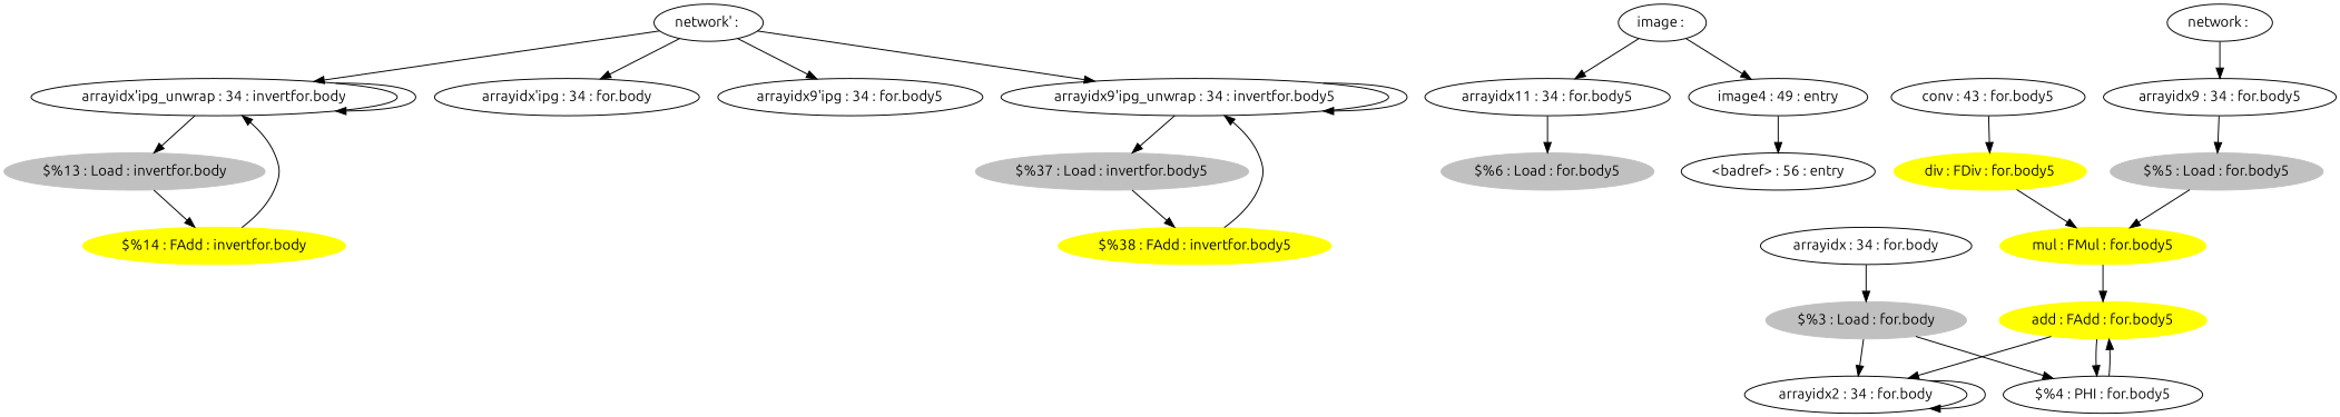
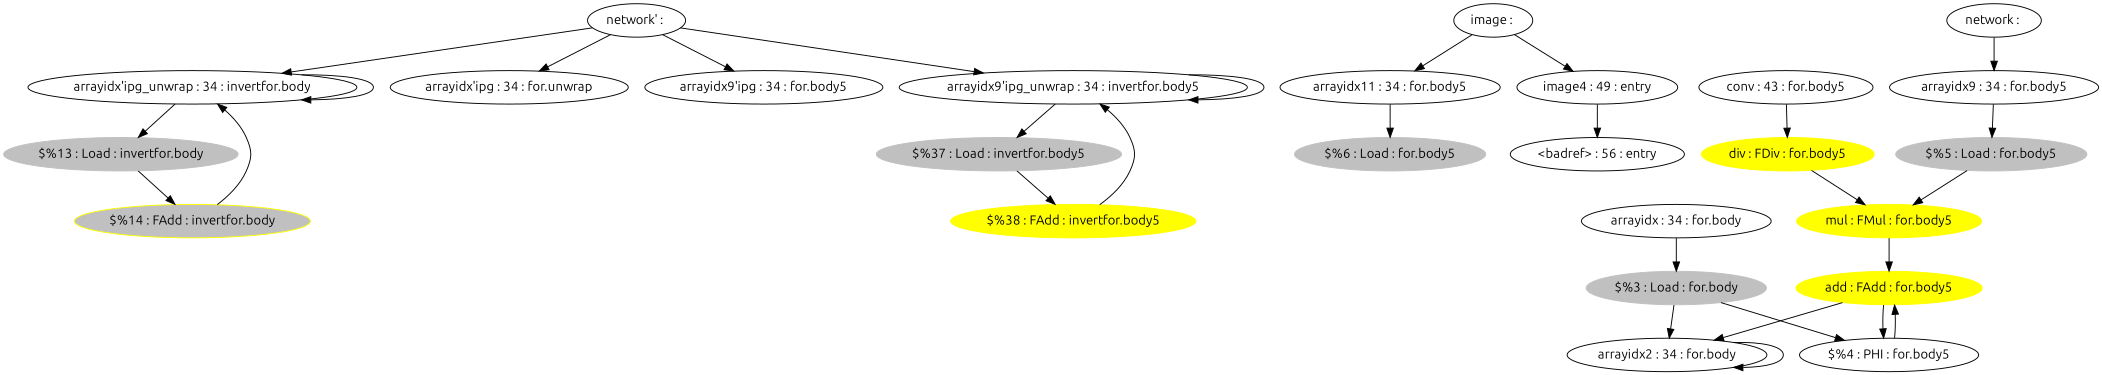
  digraph {
    fontname=Ubuntu
    node [fontname=Ubuntu]
    edge [fontname=Ubuntu]
    "arrayidx'ipg_unwrap : 34 : invertfor.body"
    "$%13 : Load : invertfor.body" [color=gray style=filled]
-   "$%14 : FAdd : invertfor.body" [color=yellow style=filled]
+   "$%14 : FAdd : invertfor.body" [color=yellow style=filled fillcolor=gray]
    "$%6 : Load : for.body5" [color=gray style=filled]
    "arrayidx11 : 34 : for.body5"
    "div : FDiv : for.body5" [color=yellow style=filled]
    "conv : 43 : for.body5"
    "$%3 : Load : for.body" [color=gray style=filled]
    "$%4 : PHI : for.body5"
    "arrayidx2 : 34 : for.body"
    "arrayidx : 34 : for.body"
    "add : FAdd : for.body5" [color=yellow style=filled]
    "$%5 : Load : for.body5" [color=gray style=filled]
    "mul : FMul : for.body5" [color=yellow style=filled]
    "image : "
    "image4 : 49 : entry"
    "<badref> : 56 : entry"
    "network : "
    "arrayidx9 : 34 : for.body5"
    "network' : "
-   "arrayidx'ipg : 34 : for.body"
+   "arrayidx'ipg : 34 : for.body" [label="arrayidx'ipg : 34 : for.unwrap"]
    "arrayidx9'ipg : 34 : for.body5"
    "arrayidx9'ipg_unwrap : 34 : invertfor.body5"
    "$%37 : Load : invertfor.body5" [color=gray style=filled]
    "$%38 : FAdd : invertfor.body5" [color=yellow style=filled]
    "arrayidx'ipg_unwrap : 34 : invertfor.body" -> "arrayidx'ipg_unwrap : 34 : invertfor.body"
    "arrayidx'ipg_unwrap : 34 : invertfor.body" -> "$%13 : Load : invertfor.body"
    "$%13 : Load : invertfor.body" -> "$%14 : FAdd : invertfor.body"
    "$%14 : FAdd : invertfor.body" -> "arrayidx'ipg_unwrap : 34 : invertfor.body"
    "arrayidx11 : 34 : for.body5" -> "$%6 : Load : for.body5"
    "div : FDiv : for.body5" -> "mul : FMul : for.body5"
    "conv : 43 : for.body5" -> "div : FDiv : for.body5"
    "$%3 : Load : for.body" -> "$%4 : PHI : for.body5"
    "$%3 : Load : for.body" -> "arrayidx2 : 34 : for.body"
    "$%4 : PHI : for.body5" -> "add : FAdd : for.body5"
    "arrayidx2 : 34 : for.body" -> "arrayidx2 : 34 : for.body"
    "arrayidx : 34 : for.body" -> "$%3 : Load : for.body"
    "add : FAdd : for.body5" -> "$%4 : PHI : for.body5"
    "add : FAdd : for.body5" -> "arrayidx2 : 34 : for.body"
    "$%5 : Load : for.body5" -> "mul : FMul : for.body5"
    "mul : FMul : for.body5" -> "add : FAdd : for.body5"
    "image : " -> "arrayidx11 : 34 : for.body5"
    "image : " -> "image4 : 49 : entry"
    "image4 : 49 : entry" -> "<badref> : 56 : entry"
    "network : " -> "arrayidx9 : 34 : for.body5"
    "arrayidx9 : 34 : for.body5" -> "$%5 : Load : for.body5"
    "network' : " -> "arrayidx'ipg_unwrap : 34 : invertfor.body"
    "network' : " -> "arrayidx'ipg : 34 : for.body"
    "network' : " -> "arrayidx9'ipg : 34 : for.body5"
    "network' : " -> "arrayidx9'ipg_unwrap : 34 : invertfor.body5"
    "arrayidx9'ipg_unwrap : 34 : invertfor.body5" -> "arrayidx9'ipg_unwrap : 34 : invertfor.body5"
    "arrayidx9'ipg_unwrap : 34 : invertfor.body5" -> "$%37 : Load : invertfor.body5"
    "$%37 : Load : invertfor.body5" -> "$%38 : FAdd : invertfor.body5"
    "$%38 : FAdd : invertfor.body5" -> "arrayidx9'ipg_unwrap : 34 : invertfor.body5"
  }
